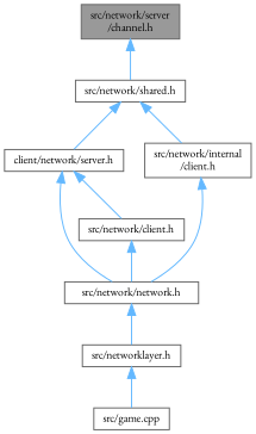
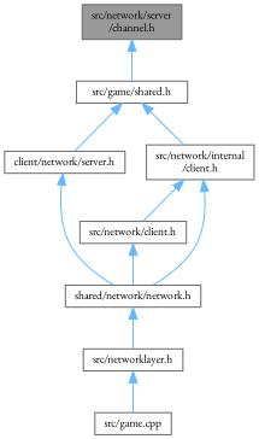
  digraph {
    fontname="EB Garamond"
    node [color=grey40 fillcolor=white fontname="EB Garamond" fontsize=10 shape=box style=filled]
    edge [color=steelblue1 dir=back fontname="EB Garamond" fontsize=10 labelfontname=Helvetica labelfontsize=10 style=solid]
    n1 [color=gray40 fillcolor=grey60 fontcolor=black height=0.2 label="src/network/server\l/channel.h" width=0.4]
-   n2 [height=0.2 label="src/network/shared.h" width=0.4]
+   n2 [height=0.2 label="src/game/shared.h" width=0.4]
    n3 [height=0.2 label="client/network/server.h" width=0.4]
    n4 [height=0.2 label="src/network/internal\l/client.h" width=0.4]
-   n5 [height=0.2 label="src/network/network.h" width=0.4]
+   n5 [height=0.2 label="shared/network/network.h" width=0.4]
    n6 [height=0.2 label="src/networklayer.h" width=0.4]
    n7 [height=0.2 label="src/game.cpp" width=0.4]
    n8 [height=0.2 label="src/network/client.h" width=0.4]
    n1 -> n2
    n2 -> n3
    n2 -> n4
    n3 -> n5
    n4 -> n5
-   n3 -> n8
+   n4 -> n8
    n5 -> n6
    n6 -> n7
    n8 -> n5
  }
